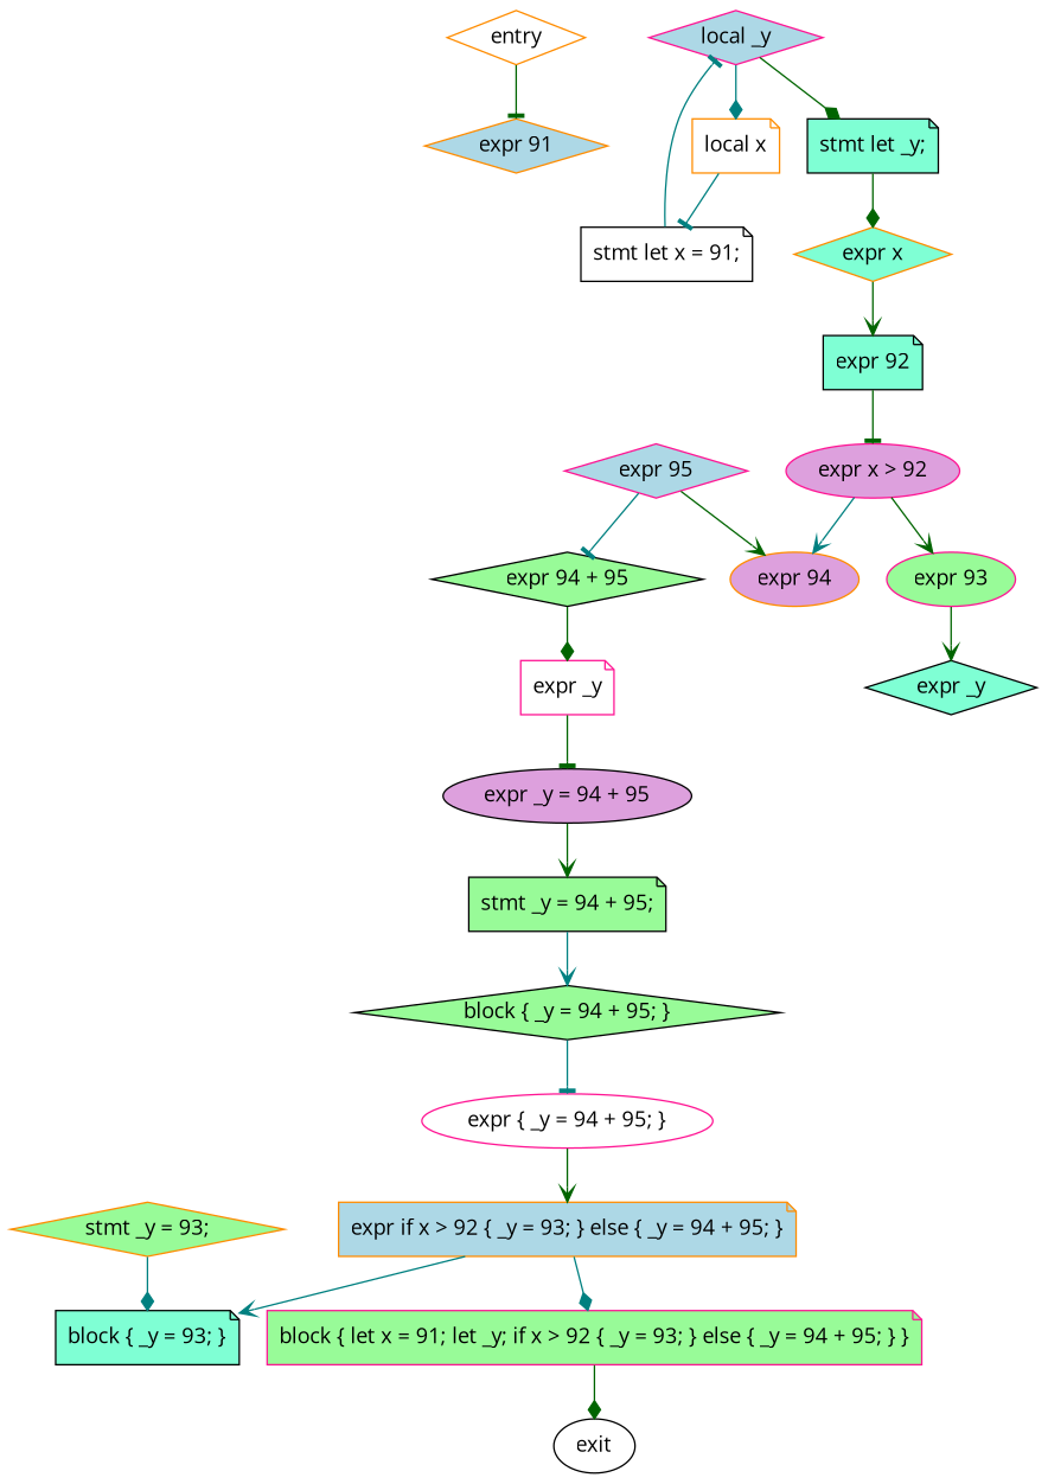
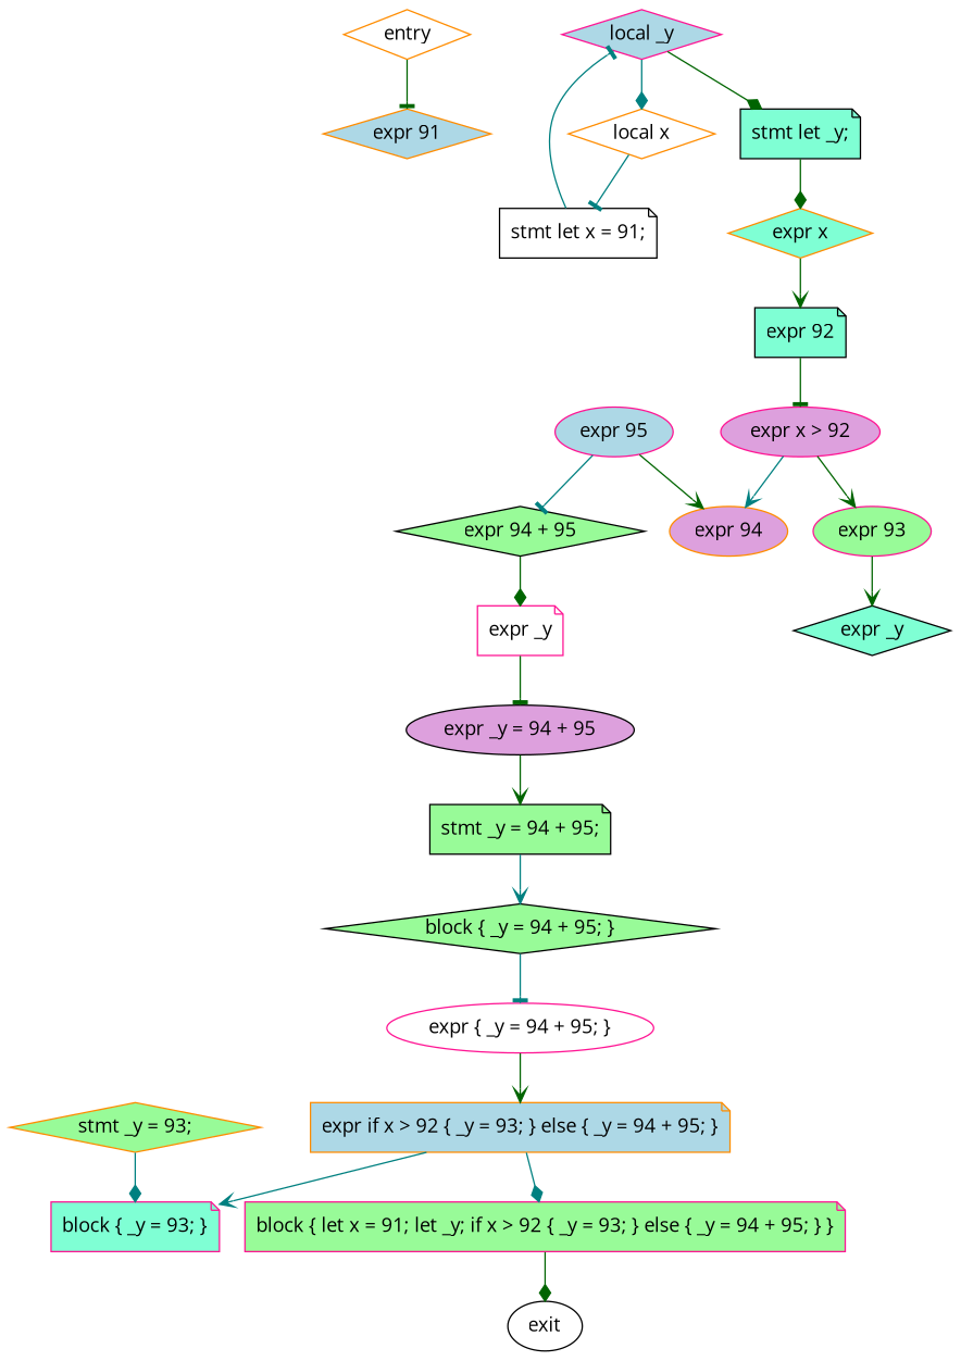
  digraph {
    fontname="Open Sans"
    node [color=black fillcolor=white fontname="Open Sans" shape=diamond style=filled]
    edge [arrowhead=vee color=darkgreen fontname="Open Sans"]
    n1 [color=darkorange label=entry]
    n2 [color=darkorange fillcolor=lightblue label="expr 91"]
    n3 [label=exit shape=ellipse]
-   n4 [color=darkorange label="local x" shape=note]
+   n4 [color=darkorange label="local x"]
    n5 [label="stmt let x = 91;" shape=note]
    n6 [color=deeppink fillcolor=lightblue label="local _y"]
    n7 [fillcolor=aquamarine label="stmt let _y;" shape=note]
    n8 [color=darkorange fillcolor=aquamarine label="expr x"]
    n9 [fillcolor=aquamarine label="expr 92" shape=note]
    n10 [color=deeppink fillcolor=plum label="expr x > 92" shape=ellipse]
    n11 [color=deeppink fillcolor=palegreen label="expr 93" shape=ellipse]
    n12 [color=darkorange fillcolor=plum label="expr 94" shape=ellipse]
    n13 [fillcolor=aquamarine label="expr _y"]
    n14 [color=darkorange fillcolor=palegreen label="stmt _y = 93;"]
-   n15 [fillcolor=aquamarine label="block { _y = 93; }" shape=note]
+   n15 [color=deeppink fillcolor=aquamarine label="block { _y = 93; }" shape=note]
    n16 [color=darkorange fillcolor=lightblue label="expr if x > 92 { _y = 93; } else { _y = 94 + 95; }" shape=note]
    n17 [color=deeppink fillcolor=palegreen label="block { let x = 91; let _y; if x > 92 { _y = 93; } else { _y = 94 + 95; } }" shape=note]
-   n18 [color=deeppink fillcolor=lightblue label="expr 95"]
+   n18 [color=deeppink fillcolor=lightblue label="expr 95" shape=ellipse]
    n19 [fillcolor=palegreen label="expr 94 + 95"]
    n20 [color=deeppink label="expr _y" shape=note]
    n21 [fillcolor=plum label="expr _y = 94 + 95" shape=ellipse]
    n22 [fillcolor=palegreen label="stmt _y = 94 + 95;" shape=note]
    n23 [fillcolor=palegreen label="block { _y = 94 + 95; }"]
    n24 [color=deeppink label="expr { _y = 94 + 95; }" shape=ellipse]
    n1 -> n2 [arrowhead=tee]
    n4 -> n5 [arrowhead=tee color=teal]
    n5 -> n6 [arrowhead=tee color=teal]
    n6 -> n4 [arrowhead=diamond color=teal]
    n6 -> n7 [arrowhead=diamond]
    n7 -> n8 [arrowhead=diamond]
    n8 -> n9
    n9 -> n10 [arrowhead=tee]
    n10 -> n11
    n10 -> n12 [color=teal]
    n11 -> n13
    n14 -> n15 [arrowhead=diamond color=teal]
    n16 -> n15 [color=teal]
    n16 -> n17 [arrowhead=diamond color=teal]
    n17 -> n3 [arrowhead=diamond]
    n18 -> n12
    n18 -> n19 [arrowhead=tee color=teal]
    n19 -> n20 [arrowhead=diamond]
    n20 -> n21 [arrowhead=tee]
    n21 -> n22
    n22 -> n23 [color=teal]
    n23 -> n24 [arrowhead=tee color=teal]
    n24 -> n16
  }
